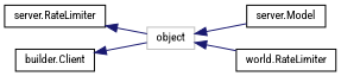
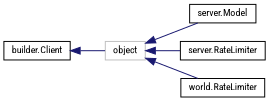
  digraph {
    fontname="Roboto Condensed"
    rankdir=LR
    node [color=black fontname="Roboto Condensed" fontsize=10 shape=record]
    edge [color=midnightblue dir=back fontname="Roboto Condensed" fontsize=10 labelfontname=Helvetica labelfontsize=10 style=solid]
    n1 [color=grey75 height=0.2 label=object width=0.4]
    n2 [height=0.2 label="server.Model" width=0.4]
    n3 [height=0.2 label="server.RateLimiter" width=0.4]
    n4 [height=0.2 label="world.RateLimiter" width=0.4]
    n5 [height=0.2 label="builder.Client" width=0.4]
    n1 -> n2
-   n3 -> n1
+   n1 -> n3
    n1 -> n4
    n5 -> n1
  }
